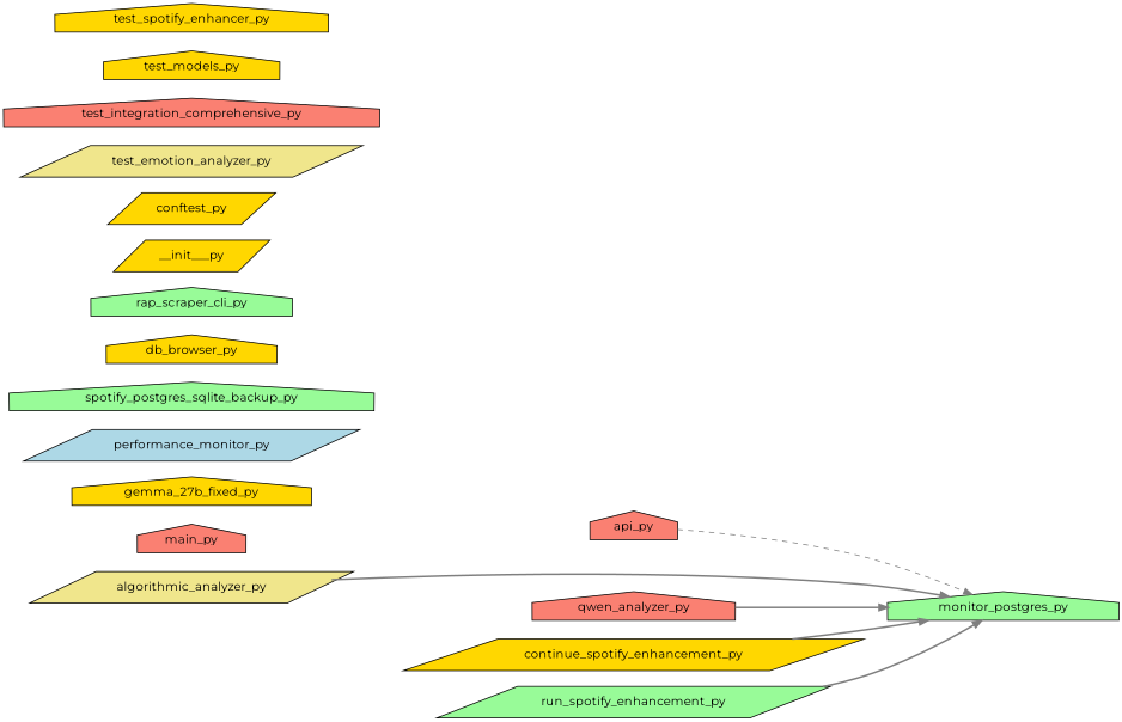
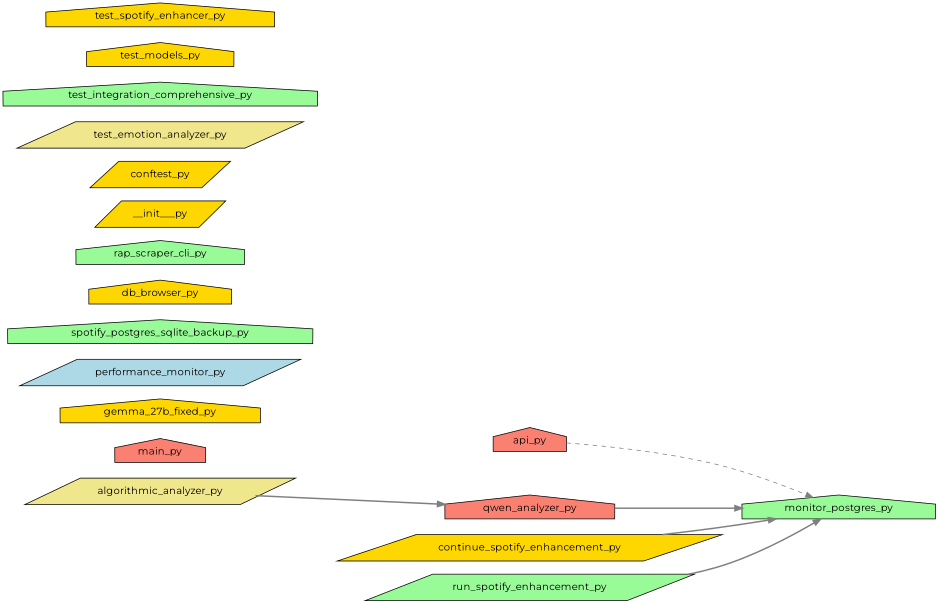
  digraph {
    fontname=Montserrat
    rankdir=LR
    node [fillcolor=gold fontname=Montserrat shape=house style=filled]
    edge [color=gray50 fontname=Montserrat style=bold]
    api_py [fillcolor=salmon width=1.1]
    monitor_postgres_py [fillcolor=palegreen width=1.4]
    main_py [fillcolor=salmon width=1.5]
    gemma_27b_fixed_py [width=0.8]
    performance_monitor_py [fillcolor=lightblue shape=parallelogram width=0.8]
    qwen_analyzer_py [fillcolor=salmon width=1.3]
    n7 [fillcolor=palegreen label=spotify_postgres_sqlite_backup_py width=0.8]
    continue_spotify_enhancement_py [shape=parallelogram width=1.0]
    db_browser_py [width=1.0]
    rap_scraper_cli_py [fillcolor=palegreen width=1.5]
    run_spotify_enhancement_py [fillcolor=palegreen shape=parallelogram width=1.0]
    __init___py [shape=parallelogram width=1.1]
    conftest_py [shape=parallelogram width=1.1]
    test_emotion_analyzer_py [fillcolor=khaki shape=parallelogram width=1.3]
-   test_integration_comprehensive_py [fillcolor=salmon width=1.1]
+   test_integration_comprehensive_py [fillcolor=palegreen width=1.1]
    test_models_py [width=1.2]
    test_spotify_enhancer_py [width=1.1]
    algorithmic_analyzer_py [fillcolor=khaki shape=parallelogram width=1.4]
    api_py -> monitor_postgres_py [style=dashed]
    qwen_analyzer_py -> monitor_postgres_py
    continue_spotify_enhancement_py -> monitor_postgres_py
    run_spotify_enhancement_py -> monitor_postgres_py
-   algorithmic_analyzer_py -> monitor_postgres_py
+   algorithmic_analyzer_py -> qwen_analyzer_py
  }
